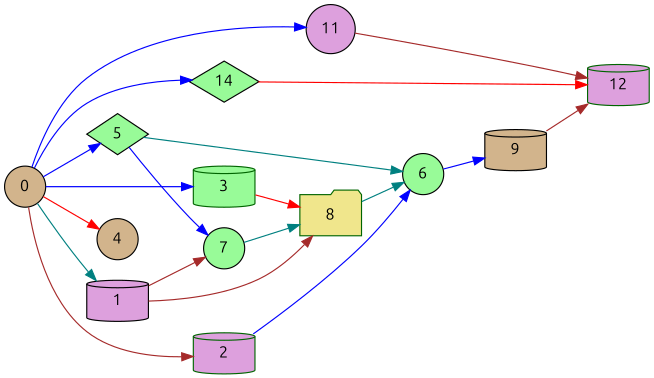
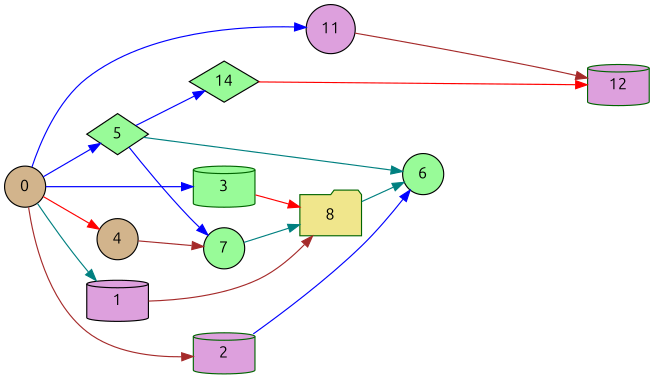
  digraph {
    fontname=Ubuntu
    rankdir=LR
    node [color=black fillcolor=palegreen fontname=Ubuntu shape=circle style=filled]
    edge [color=blue fontname=Ubuntu]
    0 [fillcolor=tan]
    1 [fillcolor=plum shape=cylinder]
    2 [color=darkgreen fillcolor=plum shape=cylinder]
    3 [color=darkgreen shape=cylinder]
    4 [fillcolor=tan]
    5 [shape=diamond]
    n7 [label=14 shape=diamond]
    11 [fillcolor=plum]
    8 [color=darkgreen fillcolor=khaki shape=folder]
    6
    7
    12 [color=darkgreen fillcolor=plum shape=cylinder]
-   9 [fillcolor=tan shape=cylinder]
    0 -> 1 [color=teal]
    0 -> 2 [color=brown]
    0 -> 3
    0 -> 4 [color=red]
    0 -> 5
-   0 -> n7
+   5 -> n7
    0 -> 11
    1 -> 8 [color=brown]
    2 -> 6
    3 -> 8 [color=red]
-   1 -> 7 [color=brown]
+   4 -> 7 [color=brown]
    5 -> 6 [color=teal]
    5 -> 7
    n7 -> 12 [color=red]
    11 -> 12 [color=brown]
    8 -> 6 [color=teal]
-   6 -> 9
    7 -> 8 [color=teal]
-   9 -> 12 [color=brown]
  }
